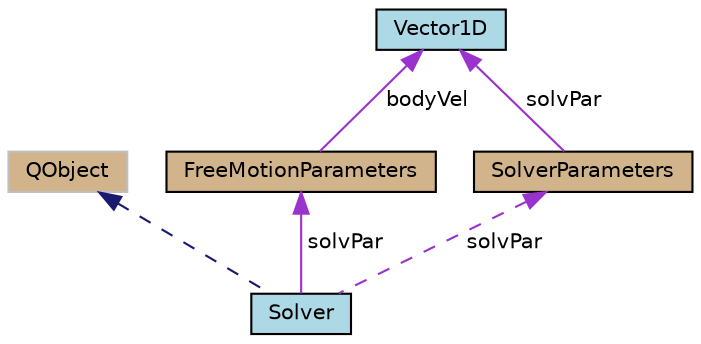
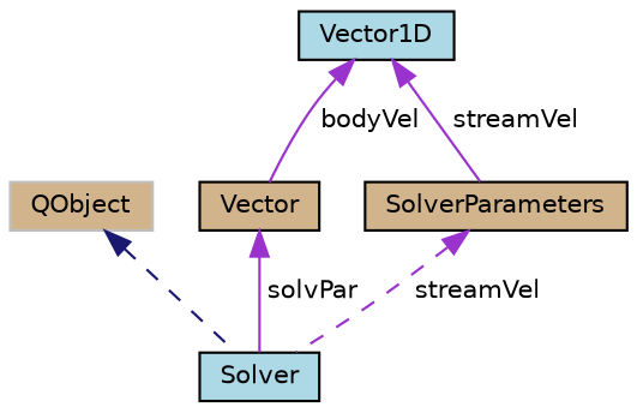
  digraph {
    fontname="DejaVu Sans"
    node [color=black fillcolor=tan fontname="DejaVu Sans" fontsize=10 shape=record style=filled]
    edge [color=darkorchid3 dir=back fontname="DejaVu Sans" fontsize=10 labelfontname=Helvetica labelfontsize=10 style=solid]
    n1 [fillcolor=lightblue fontcolor=black height=0.2 label=Solver width=0.4]
    n2 [color=grey75 height=0.2 label=QObject width=0.4]
-   n3 [height=0.2 label=FreeMotionParameters width=0.4]
+   n3 [height=0.2 label=Vector width=0.4]
    n4 [fillcolor=lightblue height=0.2 label=Vector1D width=0.4]
    n5 [height=0.2 label=SolverParameters width=0.4]
    n2 -> n1 [color=midnightblue style=dashed]
    n3 -> n1 [label=" solvPar"]
    n4 -> n3 [label=" bodyVel"]
-   n4 -> n5 [label=" solvPar"]
-   n5 -> n1 [label=" solvPar" style=dashed]
+   n4 -> n5 [label=" streamVel"]
+   n5 -> n1 [label=" streamVel" style=dashed]
  }
